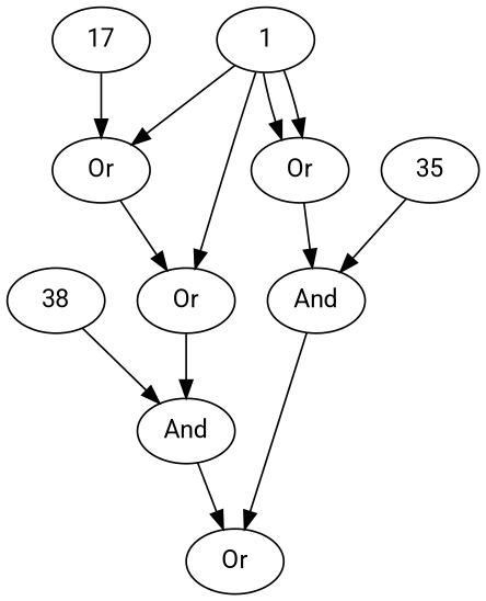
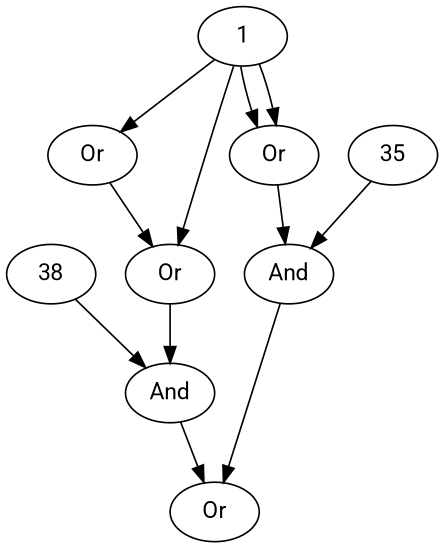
  digraph {
    fontname=Roboto
    node [canberoot=1 operator=BE xpos=0 ypos=0 fontname=Roboto cost_probabilitydelta=0.05 delay_probabilitydelta=0.05 distribution=Attacker probability=1.0 probabilitydelta=0.0 uncertainty=0.0]
    edge [fontname=Roboto]
    n1 [label=And operator=AND cost_probabilitydelta="" delay_probabilitydelta="" distribution="" probability="" probabilitydelta="" uncertainty=""]
    n2 [label=Or operator=OR cost_probabilitydelta="" delay_probabilitydelta="" distribution="" probability="" probabilitydelta="" uncertainty=""]
    35 [cost=14.0 cost_uncertainty=0.09110724172066886 delay=28.0 delay_uncertainty=0.0807807256313055]
    38 [cost=88.0 cost_uncertainty=0.07099694508473367 delay=49.0 delay_uncertainty=0.012208429352713749]
    n5 [label=And operator=AND cost_probabilitydelta="" delay_probabilitydelta="" distribution="" probability="" probabilitydelta="" uncertainty=""]
-   17 [cost=86.0 cost_uncertainty=0.019726101411308077 delay=58.0 delay_uncertainty=0.013251265326623763]
    n7 [label=Or operator=OR cost_probabilitydelta="" delay_probabilitydelta="" distribution="" probability="" probabilitydelta="" uncertainty=""]
    1 [cost=55.0 cost_uncertainty=0.058421881006212324 delay=53.0 delay_uncertainty=0.061569712920534786]
    n9 [label=Or operator=OR cost_probabilitydelta="" delay_probabilitydelta="" distribution="" probability="" probabilitydelta="" uncertainty=""]
    n10 [label=Or operator=OR cost_probabilitydelta="" delay_probabilitydelta="" distribution="" probability="" probabilitydelta="" uncertainty=""]
    1 [cost=55.0 cost_uncertainty=0.058421881006212324 delay=53.0 delay_uncertainty=0.061569712920534786]
    1 [cost=55.0 cost_uncertainty=0.058421881006212324 delay=53.0 delay_uncertainty=0.061569712920534786]
    1 [cost=55.0 cost_uncertainty=0.058421881006212324 delay=53.0 delay_uncertainty=0.061569712920534786]
    n1 -> n2
    35 -> n1
    38 -> n5
    n5 -> n2
-   17 -> n7
    n7 -> n9
    1 -> n7
    n9 -> n5
    n10 -> n1
    1 -> n10
    1 -> n10
    1 -> n9
  }
